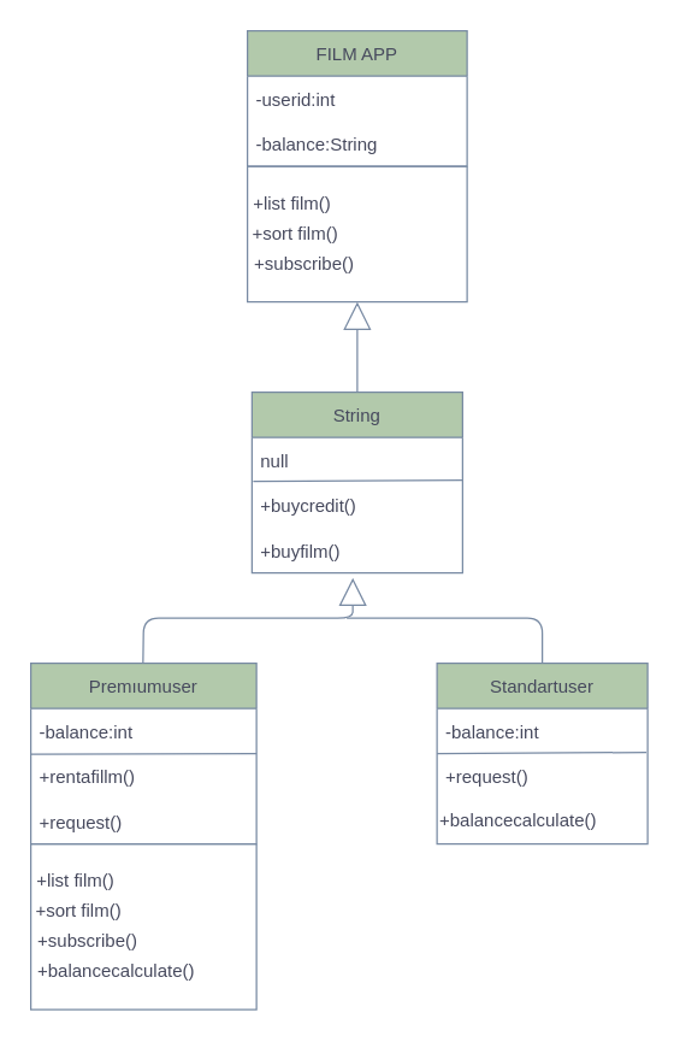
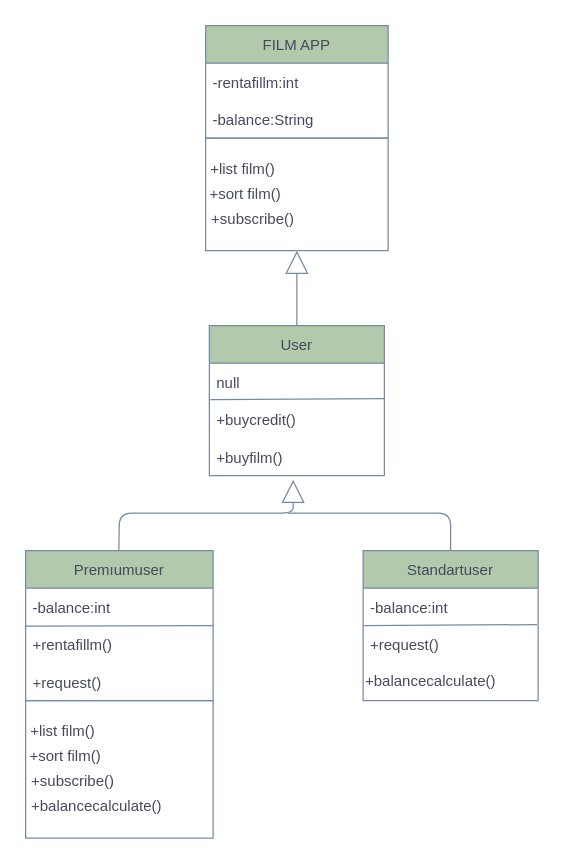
  <mxCell id="0" />
  <mxCell id="1" parent="0" />
  <mxCell id="2" value="FILM APP" style="swimlane;fontStyle=0;childLayout=stackLayout;horizontal=1;startSize=30;horizontalStack=0;resizeParent=1;resizeParentMax=0;resizeLast=0;collapsible=1;marginBottom=0;rounded=0;sketch=0;fontColor=#46495D;strokeColor=#788AA3;fillColor=#B2C9AB;" vertex="1" parent="1"><mxGeometry x="164" y="20" width="146" height="90" as="geometry" /></mxCell>
- <mxCell id="3" value="-userid:int" style="text;strokeColor=none;fillColor=none;align=left;verticalAlign=middle;spacingLeft=4;spacingRight=4;overflow=hidden;points=[[0,0.5],[1,0.5]];portConstraint=eastwest;rotatable=0;rounded=0;sketch=0;fontColor=#46495D;" vertex="1" parent="2"><mxGeometry y="30" width="146" height="30" as="geometry" /></mxCell>
+ <mxCell id="3" value="-rentafillm:int" style="text;strokeColor=none;fillColor=none;align=left;verticalAlign=middle;spacingLeft=4;spacingRight=4;overflow=hidden;points=[[0,0.5],[1,0.5]];portConstraint=eastwest;rotatable=0;rounded=0;sketch=0;fontColor=#46495D;" vertex="1" parent="2"><mxGeometry y="30" width="146" height="30" as="geometry" /></mxCell>
  <mxCell id="4" value="-balance:String" style="text;strokeColor=none;fillColor=none;align=left;verticalAlign=middle;spacingLeft=4;spacingRight=4;overflow=hidden;points=[[0,0.5],[1,0.5]];portConstraint=eastwest;rotatable=0;rounded=0;sketch=0;fontColor=#46495D;" vertex="1" parent="2"><mxGeometry y="60" width="146" height="30" as="geometry" /></mxCell>
  <mxCell id="5" value="" style="swimlane;startSize=0;rounded=0;sketch=0;fontColor=#46495D;strokeColor=#788AA3;fillColor=#B2C9AB;" vertex="1" parent="1"><mxGeometry x="164" y="110" width="146" height="90" as="geometry" /></mxCell>
  <mxCell id="6" value="+list film()" style="text;html=1;strokeColor=none;fillColor=none;align=center;verticalAlign=middle;whiteSpace=wrap;rounded=0;sketch=0;fontColor=#46495D;" vertex="1" parent="5"><mxGeometry y="10" width="60" height="30" as="geometry" /></mxCell>
  <mxCell id="7" value="+sort film()" style="text;html=1;strokeColor=none;fillColor=none;align=center;verticalAlign=middle;whiteSpace=wrap;rounded=0;sketch=0;fontColor=#46495D;" vertex="1" parent="5"><mxGeometry x="2" y="30" width="60" height="30" as="geometry" /></mxCell>
  <mxCell id="8" value="+subscribe()" style="text;html=1;strokeColor=none;fillColor=none;align=center;verticalAlign=middle;whiteSpace=wrap;rounded=0;sketch=0;fontColor=#46495D;" vertex="1" parent="5"><mxGeometry x="8" y="50" width="60" height="30" as="geometry" /></mxCell>
- <mxCell id="9" value="String" style="swimlane;fontStyle=0;childLayout=stackLayout;horizontal=1;startSize=30;horizontalStack=0;resizeParent=1;resizeParentMax=0;resizeLast=0;collapsible=1;marginBottom=0;rounded=0;sketch=0;fontColor=#46495D;strokeColor=#788AA3;fillColor=#B2C9AB;" vertex="1" parent="1"><mxGeometry x="167" y="260" width="140" height="120" as="geometry" /></mxCell>
+ <mxCell id="9" value="User" style="swimlane;fontStyle=0;childLayout=stackLayout;horizontal=1;startSize=30;horizontalStack=0;resizeParent=1;resizeParentMax=0;resizeLast=0;collapsible=1;marginBottom=0;rounded=0;sketch=0;fontColor=#46495D;strokeColor=#788AA3;fillColor=#B2C9AB;" vertex="1" parent="1"><mxGeometry x="167" y="260" width="140" height="120" as="geometry" /></mxCell>
  <mxCell id="10" value="null" style="text;strokeColor=none;fillColor=none;align=left;verticalAlign=middle;spacingLeft=4;spacingRight=4;overflow=hidden;points=[[0,0.5],[1,0.5]];portConstraint=eastwest;rotatable=0;rounded=0;sketch=0;fontColor=#46495D;" vertex="1" parent="9"><mxGeometry y="30" width="140" height="30" as="geometry" /></mxCell>
  <mxCell id="11" value="+buycredit()" style="text;strokeColor=none;fillColor=none;align=left;verticalAlign=middle;spacingLeft=4;spacingRight=4;overflow=hidden;points=[[0,0.5],[1,0.5]];portConstraint=eastwest;rotatable=0;rounded=0;sketch=0;fontColor=#46495D;" vertex="1" parent="9"><mxGeometry y="60" width="140" height="30" as="geometry" /></mxCell>
  <mxCell id="12" value="+buyfilm()" style="text;strokeColor=none;fillColor=none;align=left;verticalAlign=middle;spacingLeft=4;spacingRight=4;overflow=hidden;points=[[0,0.5],[1,0.5]];portConstraint=eastwest;rotatable=0;rounded=0;sketch=0;fontColor=#46495D;" vertex="1" parent="9"><mxGeometry y="90" width="140" height="30" as="geometry" /></mxCell>
  <mxCell id="13" value="" style="endArrow=none;html=1;rounded=1;sketch=0;fontColor=#46495D;strokeColor=#788AA3;fillColor=#B2C9AB;curved=0;entryX=1.014;entryY=-0.056;entryDx=0;entryDy=0;entryPerimeter=0;exitX=0.02;exitY=-0.028;exitDx=0;exitDy=0;exitPerimeter=0;" edge="1" parent="9"><mxGeometry width="50" height="50" relative="1" as="geometry"><mxPoint x="0.8" y="59.16" as="sourcePoint" /><mxPoint x="139.96" y="58.32" as="targetPoint" /></mxGeometry></mxCell>
  <mxCell id="14" value="Premıumuser" style="swimlane;fontStyle=0;childLayout=stackLayout;horizontal=1;startSize=30;horizontalStack=0;resizeParent=1;resizeParentMax=0;resizeLast=0;collapsible=1;marginBottom=0;rounded=0;sketch=0;fontColor=#46495D;strokeColor=#788AA3;fillColor=#B2C9AB;" vertex="1" parent="1"><mxGeometry x="20" y="440" width="150" height="120" as="geometry" /></mxCell>
  <mxCell id="15" value="-balance:int" style="text;strokeColor=none;fillColor=none;align=left;verticalAlign=middle;spacingLeft=4;spacingRight=4;overflow=hidden;points=[[0,0.5],[1,0.5]];portConstraint=eastwest;rotatable=0;rounded=0;sketch=0;fontColor=#46495D;" vertex="1" parent="14"><mxGeometry y="30" width="150" height="30" as="geometry" /></mxCell>
  <mxCell id="16" value="" style="endArrow=none;html=1;rounded=1;sketch=0;fontColor=#46495D;strokeColor=#788AA3;fillColor=#B2C9AB;curved=0;exitX=0.02;exitY=-0.028;exitDx=0;exitDy=0;exitPerimeter=0;" edge="1" parent="14"><mxGeometry width="50" height="50" relative="1" as="geometry"><mxPoint x="-5.684e-14" y="60.42" as="sourcePoint" /><mxPoint x="150" y="60" as="targetPoint" /></mxGeometry></mxCell>
  <mxCell id="17" value="+rentafillm()" style="text;strokeColor=none;fillColor=none;align=left;verticalAlign=middle;spacingLeft=4;spacingRight=4;overflow=hidden;points=[[0,0.5],[1,0.5]];portConstraint=eastwest;rotatable=0;rounded=0;sketch=0;fontColor=#46495D;" vertex="1" parent="14"><mxGeometry y="60" width="150" height="30" as="geometry" /></mxCell>
  <mxCell id="18" value="+request()" style="text;strokeColor=none;fillColor=none;align=left;verticalAlign=middle;spacingLeft=4;spacingRight=4;overflow=hidden;points=[[0,0.5],[1,0.5]];portConstraint=eastwest;rotatable=0;rounded=0;sketch=0;fontColor=#46495D;" vertex="1" parent="14"><mxGeometry y="90" width="150" height="30" as="geometry" /></mxCell>
  <mxCell id="19" value="Standartuser" style="swimlane;fontStyle=0;childLayout=stackLayout;horizontal=1;startSize=30;horizontalStack=0;resizeParent=1;resizeParentMax=0;resizeLast=0;collapsible=1;marginBottom=0;rounded=0;sketch=0;fontColor=#46495D;strokeColor=#788AA3;fillColor=#B2C9AB;" vertex="1" parent="1"><mxGeometry x="290" y="440" width="140" height="120" as="geometry" /></mxCell>
  <mxCell id="20" value="-balance:int" style="text;strokeColor=none;fillColor=none;align=left;verticalAlign=middle;spacingLeft=4;spacingRight=4;overflow=hidden;points=[[0,0.5],[1,0.5]];portConstraint=eastwest;rotatable=0;rounded=0;sketch=0;fontColor=#46495D;" vertex="1" parent="19"><mxGeometry y="30" width="140" height="30" as="geometry" /></mxCell>
  <mxCell id="21" value="" style="endArrow=none;html=1;rounded=1;sketch=0;fontColor=#46495D;strokeColor=#788AA3;fillColor=#B2C9AB;curved=0;entryX=1.014;entryY=-0.056;entryDx=0;entryDy=0;entryPerimeter=0;exitX=0.02;exitY=-0.028;exitDx=0;exitDy=0;exitPerimeter=0;" edge="1" parent="19"><mxGeometry width="50" height="50" relative="1" as="geometry"><mxPoint x="-5.684e-14" y="60" as="sourcePoint" /><mxPoint x="139.16" y="59.16" as="targetPoint" /></mxGeometry></mxCell>
  <mxCell id="22" value="+request()" style="text;strokeColor=none;fillColor=none;align=left;verticalAlign=middle;spacingLeft=4;spacingRight=4;overflow=hidden;points=[[0,0.5],[1,0.5]];portConstraint=eastwest;rotatable=0;rounded=0;sketch=0;fontColor=#46495D;" vertex="1" parent="19"><mxGeometry y="60" width="140" height="30" as="geometry" /></mxCell>
  <mxCell id="23" value="+balancecalculate()" style="text;html=1;strokeColor=none;fillColor=none;align=left;verticalAlign=middle;whiteSpace=wrap;rounded=0;sketch=0;fontColor=#46495D;" vertex="1" parent="19"><mxGeometry y="90" width="140" height="30" as="geometry" /></mxCell>
  <mxCell id="24" value="" style="swimlane;startSize=0;rounded=0;sketch=0;fontColor=#46495D;strokeColor=#788AA3;fillColor=#B2C9AB;" vertex="1" parent="1"><mxGeometry x="20" y="560" width="150" height="110" as="geometry" /></mxCell>
  <mxCell id="25" value="+list film()" style="text;html=1;strokeColor=none;fillColor=none;align=center;verticalAlign=middle;whiteSpace=wrap;rounded=0;sketch=0;fontColor=#46495D;" vertex="1" parent="24"><mxGeometry y="10" width="60" height="30" as="geometry" /></mxCell>
  <mxCell id="26" value="+sort film()" style="text;html=1;strokeColor=none;fillColor=none;align=center;verticalAlign=middle;whiteSpace=wrap;rounded=0;sketch=0;fontColor=#46495D;" vertex="1" parent="24"><mxGeometry x="2" y="30" width="60" height="30" as="geometry" /></mxCell>
  <mxCell id="27" value="+subscribe()" style="text;html=1;strokeColor=none;fillColor=none;align=center;verticalAlign=middle;whiteSpace=wrap;rounded=0;sketch=0;fontColor=#46495D;" vertex="1" parent="24"><mxGeometry x="8" y="50" width="60" height="30" as="geometry" /></mxCell>
  <mxCell id="28" value="+balancecalculate()" style="text;html=1;strokeColor=none;fillColor=none;align=center;verticalAlign=middle;whiteSpace=wrap;rounded=0;sketch=0;fontColor=#46495D;" vertex="1" parent="24"><mxGeometry x="27" y="70" width="60" height="30" as="geometry" /></mxCell>
  <mxCell id="29" value="" style="endArrow=block;endSize=16;endFill=0;html=1;rounded=1;sketch=0;fontColor=#46495D;strokeColor=#788AA3;fillColor=#B2C9AB;curved=0;exitX=0.5;exitY=0;exitDx=0;exitDy=0;entryX=0.5;entryY=1;entryDx=0;entryDy=0;" edge="1" parent="1" source="9" target="5"><mxGeometry width="160" relative="1" as="geometry"><mxPoint x="20" y="70" as="sourcePoint" /><mxPoint x="180" y="70" as="targetPoint" /></mxGeometry></mxCell>
  <mxCell id="30" value="" style="endArrow=block;endSize=16;endFill=0;html=1;rounded=1;sketch=0;fontColor=#46495D;strokeColor=#788AA3;fillColor=#B2C9AB;curved=0;exitX=0.5;exitY=0;exitDx=0;exitDy=0;entryX=0.479;entryY=1.111;entryDx=0;entryDy=0;entryPerimeter=0;" edge="1" parent="1" target="12"><mxGeometry width="160" relative="1" as="geometry"><mxPoint x="94.58" y="440" as="sourcePoint" /><mxPoint x="94.58" y="380" as="targetPoint" /><Array as="points"><mxPoint x="95" y="410" /><mxPoint x="234" y="410" /></Array></mxGeometry></mxCell>
  <mxCell id="31" value="" style="endArrow=none;html=1;rounded=1;sketch=0;fontColor=#46495D;strokeColor=#788AA3;fillColor=#B2C9AB;curved=0;entryX=0.5;entryY=0;entryDx=0;entryDy=0;" edge="1" parent="1"><mxGeometry width="50" height="50" relative="1" as="geometry"><mxPoint x="230" y="410" as="sourcePoint" /><mxPoint x="360" y="440" as="targetPoint" /><Array as="points"><mxPoint x="360" y="410" /></Array></mxGeometry></mxCell>
